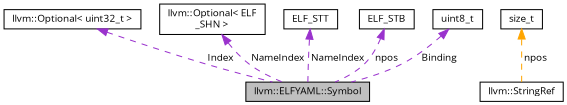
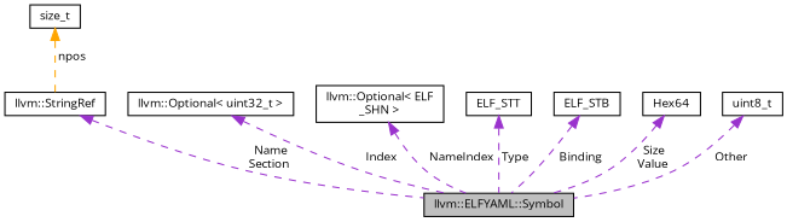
  digraph {
    fontname="Open Sans"
    rankdir=TB
    node [color=black fontname="Open Sans" fontsize=10 shape=box]
    edge [color=darkorchid3 dir=back fontname="Open Sans" fontsize=10 labelfontname=Helvetica labelfontsize=10 style=dashed]
    n1 [fillcolor=grey75 fontcolor=black height=0.2 label="llvm::ELFYAML::Symbol" style=filled width=0.4]
    n2 [height=0.2 label="llvm::StringRef" width=0.4]
    n3 [height=0.2 label=size_t width=0.4]
    n4 [height=0.2 label="llvm::Optional\< uint32_t \>" width=0.4]
    n5 [height=0.2 label="llvm::Optional\< ELF\l_SHN \>" width=0.4]
    n6 [height=0.2 label=ELF_STT width=0.4]
    n7 [height=0.2 label=ELF_STB width=0.4]
+   n8 [height=0.2 label=Hex64 width=0.4]
    n9 [height=0.2 label=uint8_t width=0.4]
+   n2 -> n1 [label=" Name\nSection"]
    n3 -> n2 [color=orange label=" npos"]
    n4 -> n1 [label=" Index"]
    n5 -> n1 [label=" NameIndex"]
-   n6 -> n1 [label=" NameIndex"]
-   n7 -> n1 [label=" npos"]
-   n9 -> n1 [label=" Binding"]
+   n6 -> n1 [label=" Type"]
+   n7 -> n1 [label=" Binding"]
+   n8 -> n1 [label=" Size\nValue"]
+   n9 -> n1 [label=" Other"]
  }
